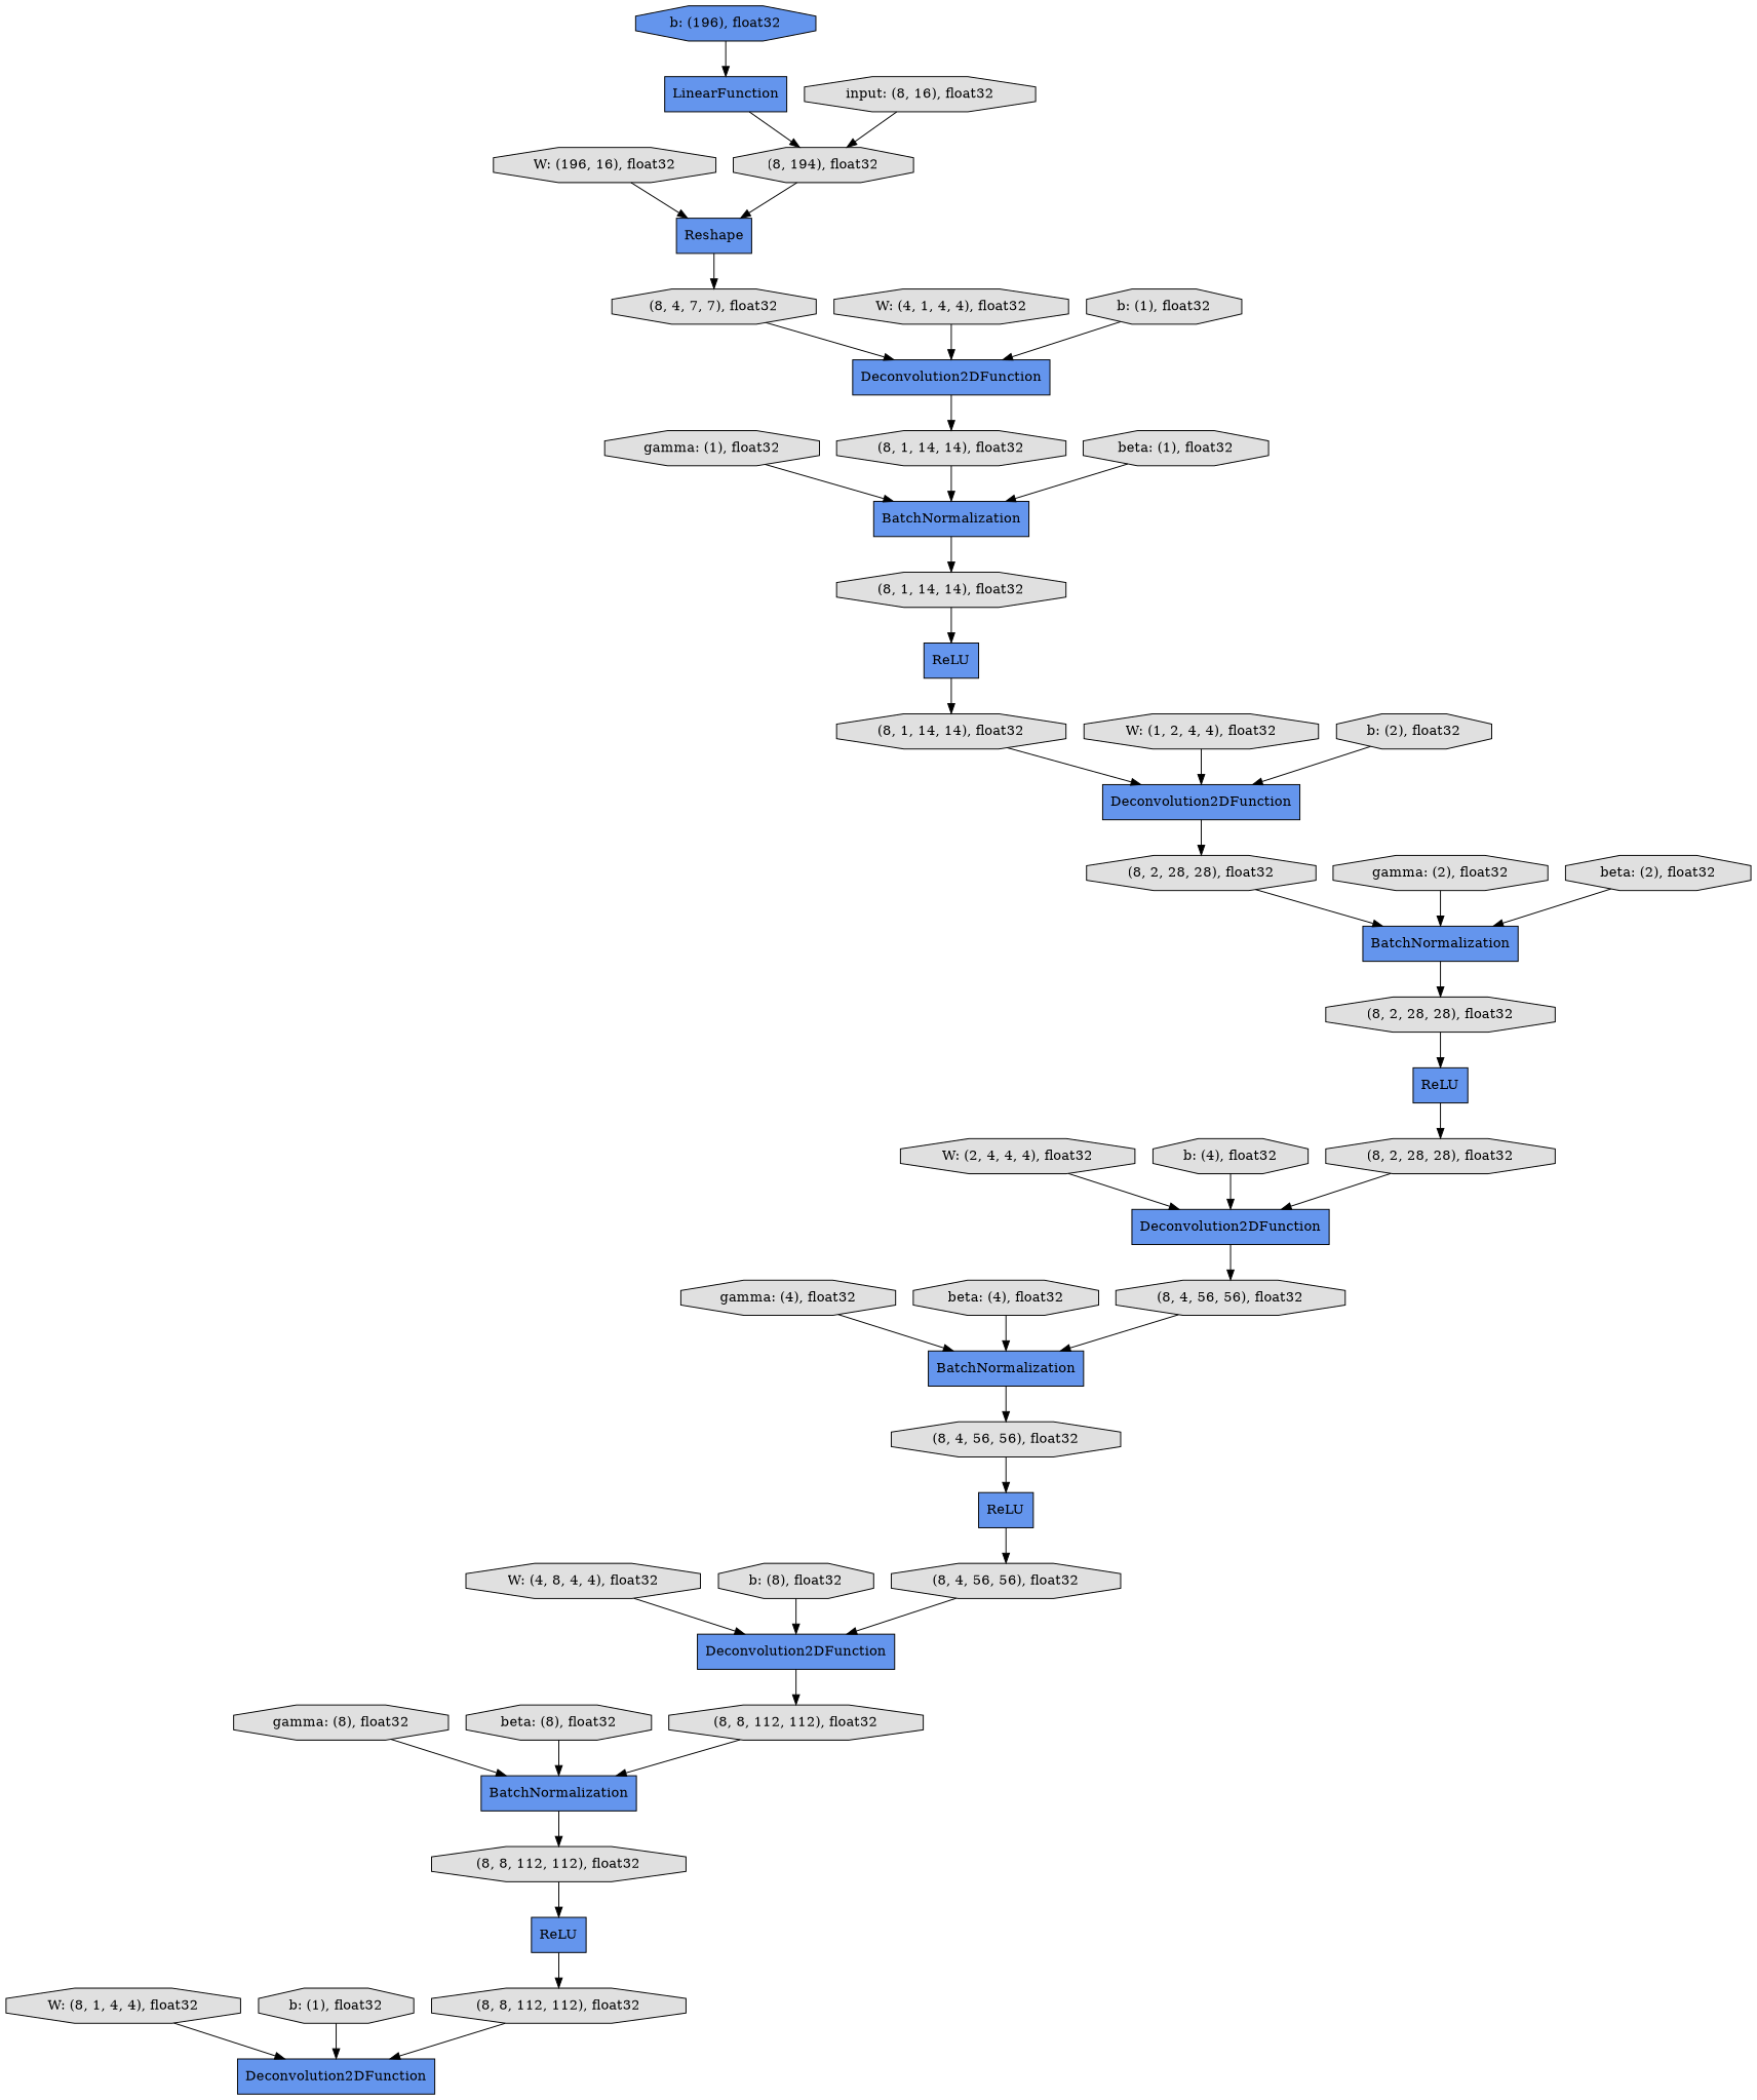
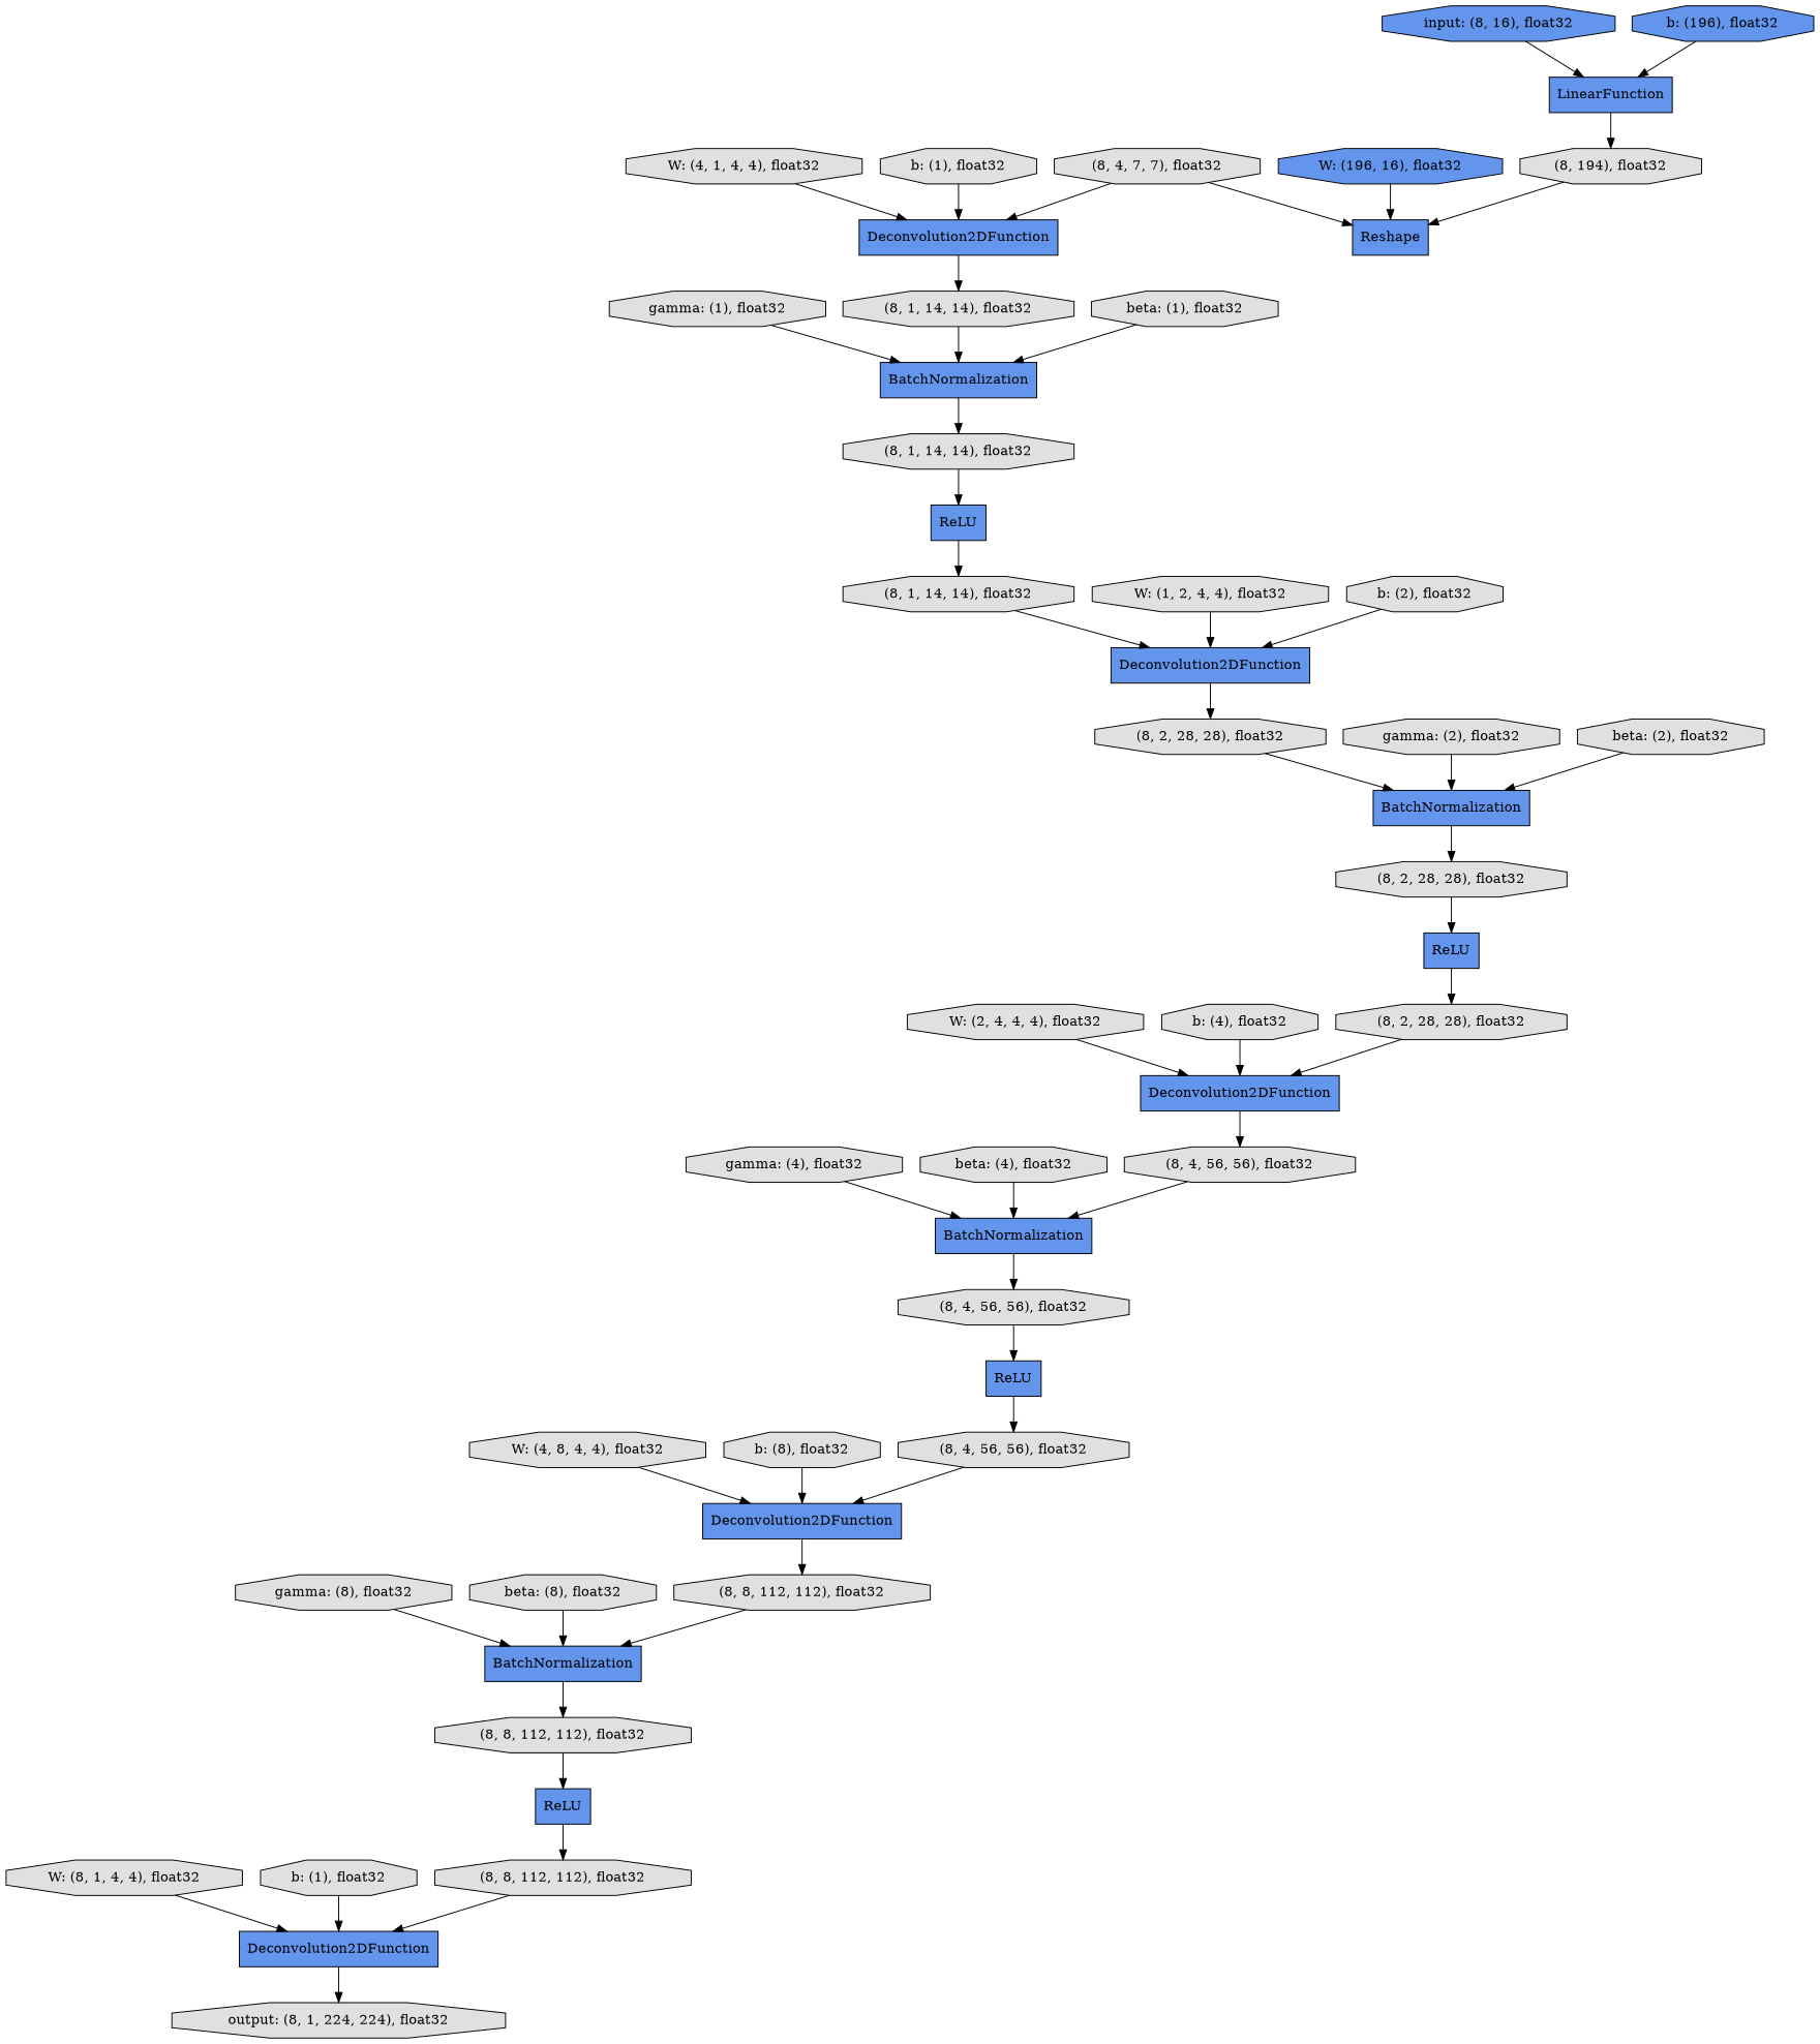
  digraph {
    rankdir=TB
    node [fillcolor="#E0E0E0" shape=octagon style=filled]
    n1 [label="(8, 4, 56, 56), float32"]
    n2 [fillcolor="#6495ED" label=BatchNormalization shape=record]
    n3 [label="(8, 4, 56, 56), float32"]
    n4 [label="W: (2, 4, 4, 4), float32"]
    n5 [fillcolor="#6495ED" label=Deconvolution2DFunction shape=record]
    n6 [fillcolor="#6495ED" label=BatchNormalization shape=record]
    n7 [label="(8, 1, 14, 14), float32"]
    n8 [fillcolor="#6495ED" label=ReLU shape=record]
    n9 [label="gamma: (1), float32"]
    n10 [label="(8, 4, 7, 7), float32"]
    n11 [fillcolor="#6495ED" label=Deconvolution2DFunction shape=record]
    n12 [label="(8, 1, 14, 14), float32"]
    n13 [label="gamma: (8), float32"]
    n14 [fillcolor="#6495ED" label=BatchNormalization shape=record]
    n15 [label="(8, 8, 112, 112), float32"]
    n16 [fillcolor="#6495ED" label=ReLU shape=record]
    n17 [label="(8, 4, 56, 56), float32"]
    n18 [label="b: (4), float32"]
-   n19 [label="W: (196, 16), float32"]
+   n19 [fillcolor="#6495ED" label="W: (196, 16), float32"]
    n20 [fillcolor="#6495ED" label=Reshape shape=record]
    n21 [fillcolor="#6495ED" label=LinearFunction shape=record]
    n22 [label="(8, 194), float32"]
    n23 [fillcolor="#6495ED" label=ReLU shape=record]
    n24 [label="(8, 1, 14, 14), float32"]
    n25 [fillcolor="#6495ED" label=Deconvolution2DFunction shape=record]
    n26 [label="beta: (1), float32"]
    n27 [fillcolor="#6495ED" label=Deconvolution2DFunction shape=record]
    n28 [label="(8, 8, 112, 112), float32"]
    n29 [label="beta: (8), float32"]
    n30 [label="gamma: (4), float32"]
    n31 [label="(8, 8, 112, 112), float32"]
    n32 [fillcolor="#6495ED" label=Deconvolution2DFunction shape=record]
    n33 [fillcolor="#6495ED" label=BatchNormalization shape=record]
    n34 [label="(8, 2, 28, 28), float32"]
    n35 [fillcolor="#6495ED" label=ReLU shape=record]
    n36 [label="(8, 2, 28, 28), float32"]
    n37 [label="W: (1, 2, 4, 4), float32"]
    n38 [label="W: (8, 1, 4, 4), float32"]
-   n40 [label="input: (8, 16), float32"]
+   n39 [label="output: (8, 1, 224, 224), float32"]
+   n40 [fillcolor="#6495ED" label="input: (8, 16), float32"]
    n41 [label="beta: (4), float32"]
    n42 [label="b: (2), float32"]
    n43 [label="(8, 2, 28, 28), float32"]
    n44 [label="b: (1), float32"]
    n45 [fillcolor="#6495ED" label="b: (196), float32"]
    n46 [label="W: (4, 1, 4, 4), float32"]
    n47 [label="gamma: (2), float32"]
    n48 [label="W: (4, 8, 4, 4), float32"]
    n49 [label="b: (8), float32"]
    n50 [label="beta: (2), float32"]
    n51 [label="b: (1), float32"]
    n1 -> n2
    n2 -> n3
    n3 -> n16
    n4 -> n5
    n5 -> n1
    n6 -> n7
    n7 -> n8
    n8 -> n24
    n9 -> n6
    n10 -> n11
    n11 -> n12
    n12 -> n6
    n13 -> n14
    n14 -> n15
    n15 -> n23
    n16 -> n17
    n17 -> n27
    n18 -> n5
    n19 -> n20
-   n20 -> n10
+   n10 -> n20
    n21 -> n22
    n22 -> n20
    n23 -> n31
    n24 -> n25
    n25 -> n36
    n26 -> n6
    n27 -> n28
    n28 -> n14
    n29 -> n14
    n30 -> n2
    n31 -> n32
+   n32 -> n39
    n33 -> n34
    n34 -> n35
    n35 -> n43
    n36 -> n33
    n37 -> n25
    n38 -> n32
-   n40 -> n22
+   n40 -> n21
    n41 -> n2
    n42 -> n25
    n43 -> n5
    n44 -> n32
    n45 -> n21
    n46 -> n11
    n47 -> n33
    n48 -> n27
    n49 -> n27
    n50 -> n33
    n51 -> n11
  }
